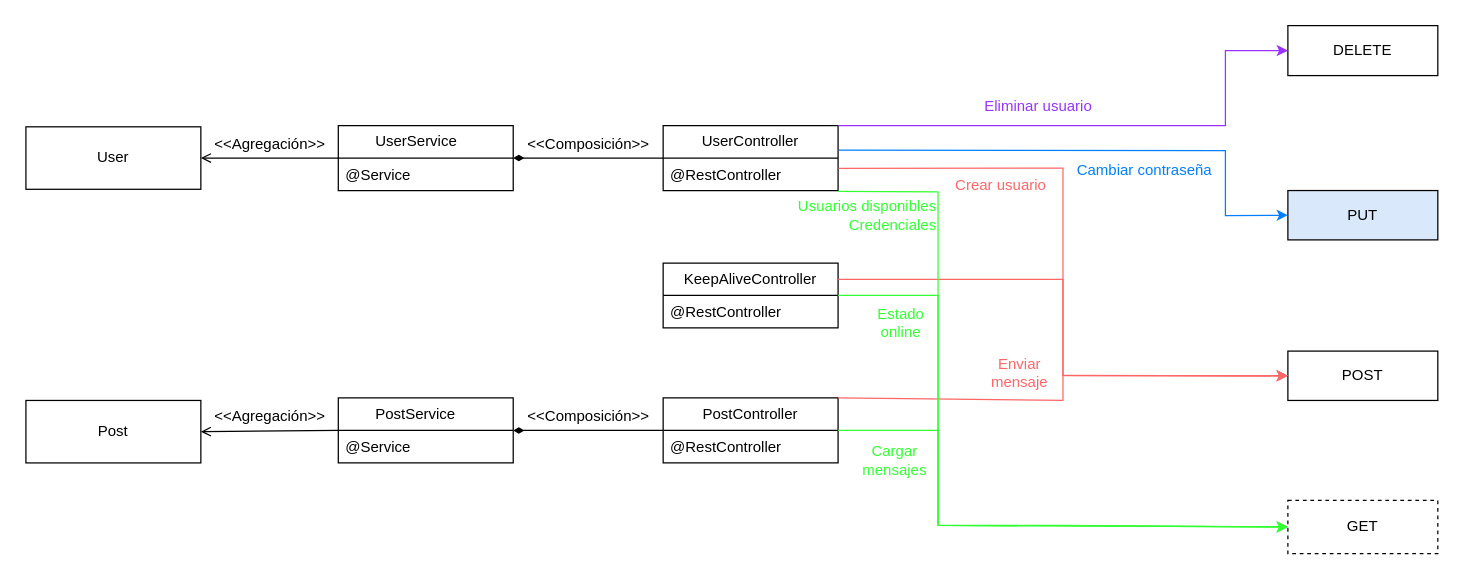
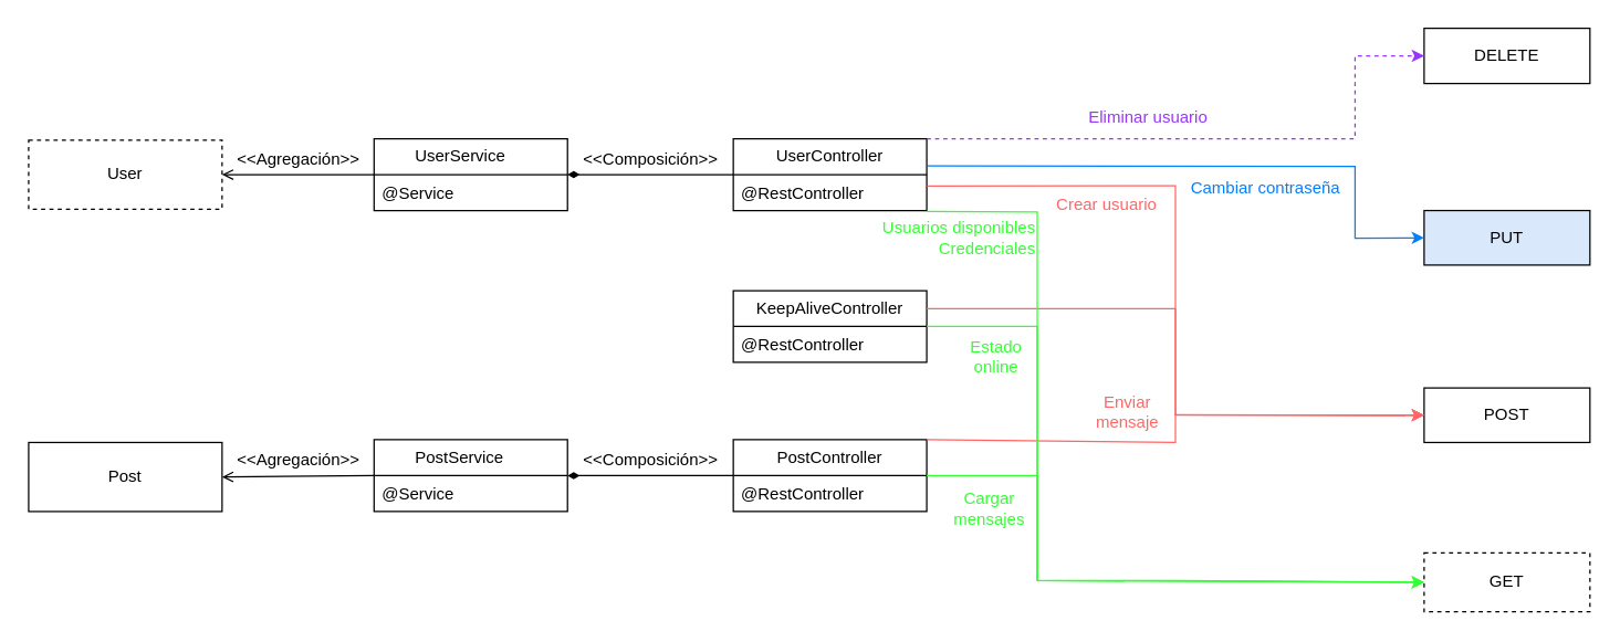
  <mxCell id="0" />
  <mxCell id="1" parent="0" />
  <mxCell id="2" value="UserService&lt;span style=&quot;white-space: pre;&quot;&gt;&#09;&lt;/span&gt;" style="swimlane;fontStyle=0;childLayout=stackLayout;horizontal=1;startSize=26;fillColor=none;horizontalStack=0;resizeParent=1;resizeParentMax=0;resizeLast=0;collapsible=1;marginBottom=0;whiteSpace=wrap;html=1;" parent="1" vertex="1"><mxGeometry x="270" y="100" width="140" height="52" as="geometry" /></mxCell>
  <mxCell id="3" value="@Service" style="text;strokeColor=none;fillColor=none;align=left;verticalAlign=top;spacingLeft=4;spacingRight=4;overflow=hidden;rotatable=0;points=[[0,0.5],[1,0.5]];portConstraint=eastwest;whiteSpace=wrap;html=1;" parent="2" vertex="1"><mxGeometry y="26" width="140" height="26" as="geometry" /></mxCell>
  <mxCell id="4" value="KeepAliveController" style="swimlane;fontStyle=0;childLayout=stackLayout;horizontal=1;startSize=26;fillColor=none;horizontalStack=0;resizeParent=1;resizeParentMax=0;resizeLast=0;collapsible=1;marginBottom=0;whiteSpace=wrap;html=1;" parent="1" vertex="1"><mxGeometry x="530" y="210" width="140" height="52" as="geometry"><mxRectangle x="110" y="360" width="140" height="30" as="alternateBounds" /></mxGeometry></mxCell>
  <mxCell id="5" value="@RestController" style="text;strokeColor=none;fillColor=none;align=left;verticalAlign=top;spacingLeft=4;spacingRight=4;overflow=hidden;rotatable=0;points=[[0,0.5],[1,0.5]];portConstraint=eastwest;whiteSpace=wrap;html=1;" parent="4" vertex="1"><mxGeometry y="26" width="140" height="26" as="geometry" /></mxCell>
  <mxCell id="6" value="UserController" style="swimlane;fontStyle=0;childLayout=stackLayout;horizontal=1;startSize=26;fillColor=none;horizontalStack=0;resizeParent=1;resizeParentMax=0;resizeLast=0;collapsible=1;marginBottom=0;whiteSpace=wrap;html=1;" parent="1" vertex="1"><mxGeometry x="530" y="100" width="140" height="52" as="geometry" /></mxCell>
  <mxCell id="7" value="@RestController" style="text;strokeColor=none;fillColor=none;align=left;verticalAlign=top;spacingLeft=4;spacingRight=4;overflow=hidden;rotatable=0;points=[[0,0.5],[1,0.5]];portConstraint=eastwest;whiteSpace=wrap;html=1;" parent="6" vertex="1"><mxGeometry y="26" width="140" height="26" as="geometry" /></mxCell>
  <mxCell id="8" value="PostService&lt;span style=&quot;white-space: pre;&quot;&gt;&#09;&lt;/span&gt;" style="swimlane;fontStyle=0;childLayout=stackLayout;horizontal=1;startSize=26;fillColor=none;horizontalStack=0;resizeParent=1;resizeParentMax=0;resizeLast=0;collapsible=1;marginBottom=0;whiteSpace=wrap;html=1;" parent="1" vertex="1"><mxGeometry x="270" y="318" width="140" height="52" as="geometry" /></mxCell>
  <mxCell id="9" value="@Service" style="text;strokeColor=none;fillColor=none;align=left;verticalAlign=top;spacingLeft=4;spacingRight=4;overflow=hidden;rotatable=0;points=[[0,0.5],[1,0.5]];portConstraint=eastwest;whiteSpace=wrap;html=1;" parent="8" vertex="1"><mxGeometry y="26" width="140" height="26" as="geometry" /></mxCell>
  <mxCell id="10" value="PostController" style="swimlane;fontStyle=0;childLayout=stackLayout;horizontal=1;startSize=26;fillColor=none;horizontalStack=0;resizeParent=1;resizeParentMax=0;resizeLast=0;collapsible=1;marginBottom=0;whiteSpace=wrap;html=1;" parent="1" vertex="1"><mxGeometry x="530" y="318" width="140" height="52" as="geometry" /></mxCell>
  <mxCell id="11" value="@RestController" style="text;strokeColor=none;fillColor=none;align=left;verticalAlign=top;spacingLeft=4;spacingRight=4;overflow=hidden;rotatable=0;points=[[0,0.5],[1,0.5]];portConstraint=eastwest;whiteSpace=wrap;html=1;" parent="10" vertex="1"><mxGeometry y="26" width="140" height="26" as="geometry" /></mxCell>
  <mxCell id="12" value="Post" style="html=1;whiteSpace=wrap;" parent="1" vertex="1"><mxGeometry x="20" y="320" width="140" height="50" as="geometry" /></mxCell>
- <mxCell id="13" value="User" style="html=1;whiteSpace=wrap;" parent="1" vertex="1"><mxGeometry x="20" y="101" width="140" height="50" as="geometry" /></mxCell>
+ <mxCell id="13" value="User" style="html=1;whiteSpace=wrap;dashed=1;" parent="1" vertex="1"><mxGeometry x="20" y="101" width="140" height="50" as="geometry" /></mxCell>
  <mxCell id="14" value="PUT" style="rounded=0;whiteSpace=wrap;html=1;fillColor=#dae8fc;" parent="1" vertex="1"><mxGeometry x="1030" y="152" width="120" height="39.5" as="geometry" /></mxCell>
  <mxCell id="15" value="POST" style="rounded=0;whiteSpace=wrap;html=1;" parent="1" vertex="1"><mxGeometry x="1030" y="280.5" width="120" height="39.5" as="geometry" /></mxCell>
  <mxCell id="16" value="GET" style="rounded=0;whiteSpace=wrap;html=1;dashed=1;" parent="1" vertex="1"><mxGeometry x="1030" y="400" width="120" height="42.5" as="geometry" /></mxCell>
  <mxCell id="17" value="DELETE" style="rounded=0;whiteSpace=wrap;html=1;" parent="1" vertex="1"><mxGeometry x="1030" y="20" width="120" height="40" as="geometry" /></mxCell>
  <mxCell id="18" value="" style="endArrow=none;html=1;rounded=0;entryX=0;entryY=0.5;entryDx=0;entryDy=0;exitX=1;exitY=0.5;exitDx=0;exitDy=0;startArrow=open;startFill=0;endFill=0;" parent="1" source="13" target="2" edge="1"><mxGeometry width="50" height="50" relative="1" as="geometry"><mxPoint x="200" y="180" as="sourcePoint" /><mxPoint x="250" y="130" as="targetPoint" /></mxGeometry></mxCell>
  <mxCell id="19" value="" style="endArrow=none;html=1;rounded=0;entryX=0;entryY=0.5;entryDx=0;entryDy=0;exitX=1;exitY=0.5;exitDx=0;exitDy=0;startArrow=diamondThin;startFill=1;endFill=0;" parent="1" source="2" target="6" edge="1"><mxGeometry width="50" height="50" relative="1" as="geometry"><mxPoint x="260" y="136" as="sourcePoint" /><mxPoint x="300" y="136" as="targetPoint" /></mxGeometry></mxCell>
  <mxCell id="20" value="" style="endArrow=none;html=1;rounded=0;entryX=0;entryY=0.5;entryDx=0;entryDy=0;exitX=1;exitY=0.5;exitDx=0;exitDy=0;endFill=0;startArrow=open;startFill=0;" parent="1" source="12" target="8" edge="1"><mxGeometry width="50" height="50" relative="1" as="geometry"><mxPoint x="230" y="306" as="sourcePoint" /><mxPoint x="270" y="306" as="targetPoint" /></mxGeometry></mxCell>
  <mxCell id="21" value="" style="endArrow=none;html=1;rounded=0;entryX=0;entryY=0.5;entryDx=0;entryDy=0;exitX=1;exitY=0.5;exitDx=0;exitDy=0;startArrow=diamondThin;startFill=1;endFill=0;endSize=7;" parent="1" source="8" target="10" edge="1"><mxGeometry width="50" height="50" relative="1" as="geometry"><mxPoint x="430" y="306" as="sourcePoint" /><mxPoint x="470" y="306" as="targetPoint" /></mxGeometry></mxCell>
  <mxCell id="22" value="" style="endArrow=classic;html=1;rounded=0;entryX=0;entryY=0.5;entryDx=0;entryDy=0;exitX=1.002;exitY=0.314;exitDx=0;exitDy=0;strokeColor=#FF6666;exitPerimeter=0;" parent="1" source="7" target="15" edge="1"><mxGeometry width="50" height="50" relative="1" as="geometry"><mxPoint x="690" y="70" as="sourcePoint" /><mxPoint x="750" y="160" as="targetPoint" /><Array as="points"><mxPoint x="850" y="134" /><mxPoint x="850" y="300" /></Array></mxGeometry></mxCell>
- <mxCell id="23" value="" style="endArrow=classic;html=1;rounded=0;entryX=0;entryY=0.5;entryDx=0;entryDy=0;exitX=1;exitY=0;exitDx=0;exitDy=0;strokeColor=#9933FF;" parent="1" source="6" target="17" edge="1"><mxGeometry width="50" height="50" relative="1" as="geometry"><mxPoint x="520" y="220" as="sourcePoint" /><mxPoint x="750" y="160" as="targetPoint" /><Array as="points"><mxPoint x="980" y="100" /><mxPoint x="980" y="40" /></Array></mxGeometry></mxCell>
+ <mxCell id="23" value="" style="endArrow=classic;html=1;rounded=0;entryX=0;entryY=0.5;entryDx=0;entryDy=0;exitX=1;exitY=0;exitDx=0;exitDy=0;strokeColor=#9933FF;dashed=1;" parent="1" source="6" target="17" edge="1"><mxGeometry width="50" height="50" relative="1" as="geometry"><mxPoint x="520" y="220" as="sourcePoint" /><mxPoint x="750" y="160" as="targetPoint" /><Array as="points"><mxPoint x="980" y="100" /><mxPoint x="980" y="40" /></Array></mxGeometry></mxCell>
  <mxCell id="24" value="" style="endArrow=classic;html=1;rounded=0;entryX=0;entryY=0.5;entryDx=0;entryDy=0;strokeColor=#007FFF;exitX=1.005;exitY=0.378;exitDx=0;exitDy=0;exitPerimeter=0;" parent="1" source="6" target="14" edge="1"><mxGeometry width="50" height="50" relative="1" as="geometry"><mxPoint x="700" y="70" as="sourcePoint" /><mxPoint x="750" y="160" as="targetPoint" /><Array as="points"><mxPoint x="980" y="120" /><mxPoint x="980" y="172" /></Array></mxGeometry></mxCell>
  <mxCell id="25" value="" style="endArrow=classic;html=1;rounded=0;exitX=1;exitY=0;exitDx=0;exitDy=0;entryX=0;entryY=0.5;entryDx=0;entryDy=0;strokeColor=#FF6666;" parent="1" source="10" target="15" edge="1"><mxGeometry width="50" height="50" relative="1" as="geometry"><mxPoint x="550" y="340" as="sourcePoint" /><mxPoint x="600" y="290" as="targetPoint" /><Array as="points"><mxPoint x="850" y="320" /><mxPoint x="850" y="300" /></Array></mxGeometry></mxCell>
  <mxCell id="26" value="" style="endArrow=classic;html=1;rounded=0;entryX=0;entryY=0.5;entryDx=0;entryDy=0;exitX=1;exitY=0.5;exitDx=0;exitDy=0;strokeColor=#33FF33;" parent="1" source="10" target="16" edge="1"><mxGeometry width="50" height="50" relative="1" as="geometry"><mxPoint x="550" y="340" as="sourcePoint" /><mxPoint x="600" y="290" as="targetPoint" /><Array as="points"><mxPoint x="750" y="344" /><mxPoint x="750" y="420" /></Array></mxGeometry></mxCell>
  <mxCell id="27" value="" style="endArrow=classic;html=1;rounded=0;entryX=0;entryY=0.5;entryDx=0;entryDy=0;exitX=1;exitY=0.25;exitDx=0;exitDy=0;strokeColor=#FF6666;" parent="1" source="4" target="15" edge="1"><mxGeometry width="50" height="50" relative="1" as="geometry"><mxPoint x="450" y="300" as="sourcePoint" /><mxPoint x="500" y="250" as="targetPoint" /><Array as="points"><mxPoint x="770" y="223" /><mxPoint x="850" y="223" /><mxPoint x="850" y="300" /></Array></mxGeometry></mxCell>
  <mxCell id="28" value="&amp;lt;&amp;lt;Agregación&amp;gt;&amp;gt;" style="text;html=1;align=center;verticalAlign=middle;resizable=0;points=[];autosize=1;strokeColor=none;fillColor=none;" parent="1" vertex="1"><mxGeometry x="160" y="100" width="110" height="30" as="geometry" /></mxCell>
  <mxCell id="29" value="&amp;lt;&amp;lt;Agregación&amp;gt;&amp;gt;" style="text;html=1;align=center;verticalAlign=middle;resizable=0;points=[];autosize=1;strokeColor=none;fillColor=none;" parent="1" vertex="1"><mxGeometry x="160" y="318" width="110" height="30" as="geometry" /></mxCell>
  <mxCell id="30" value="&amp;lt;&amp;lt;Composición&amp;gt;&amp;gt;" style="text;html=1;align=center;verticalAlign=middle;resizable=0;points=[];autosize=1;strokeColor=none;fillColor=none;" parent="1" vertex="1"><mxGeometry x="410" y="318" width="120" height="30" as="geometry" /></mxCell>
  <mxCell id="31" value="&amp;lt;&amp;lt;Composición&amp;gt;&amp;gt;" style="text;html=1;align=center;verticalAlign=middle;resizable=0;points=[];autosize=1;strokeColor=none;fillColor=none;" parent="1" vertex="1"><mxGeometry x="410" y="100" width="120" height="30" as="geometry" /></mxCell>
  <mxCell id="32" value="" style="endArrow=classic;html=1;rounded=0;entryX=0;entryY=0.5;entryDx=0;entryDy=0;exitX=1;exitY=0.5;exitDx=0;exitDy=0;strokeColor=#33FF33;" edge="1" parent="1" source="4" target="16"><mxGeometry width="50" height="50" relative="1" as="geometry"><mxPoint x="690" y="230" as="sourcePoint" /><mxPoint x="690" y="210" as="targetPoint" /><Array as="points"><mxPoint x="750" y="236" /><mxPoint x="750" y="420" /></Array></mxGeometry></mxCell>
  <mxCell id="33" value="" style="endArrow=classic;html=1;rounded=0;entryX=0;entryY=0.5;entryDx=0;entryDy=0;exitX=0.998;exitY=1.028;exitDx=0;exitDy=0;strokeColor=#33FF33;exitPerimeter=0;" edge="1" parent="1" source="7" target="16"><mxGeometry width="50" height="50" relative="1" as="geometry"><mxPoint x="640" y="260" as="sourcePoint" /><mxPoint x="690" y="210" as="targetPoint" /><Array as="points"><mxPoint x="750" y="153" /><mxPoint x="750" y="420" /><mxPoint x="850" y="420" /></Array></mxGeometry></mxCell>
  <mxCell id="34" value="Eliminar usuario" style="text;html=1;align=center;verticalAlign=middle;resizable=0;points=[];autosize=1;strokeColor=none;fillColor=none;fontColor=#9933FF;" vertex="1" parent="1"><mxGeometry x="775" y="70" width="110" height="30" as="geometry" /></mxCell>
  <mxCell id="35" value="Cambiar contraseña" style="text;html=1;align=center;verticalAlign=middle;resizable=0;points=[];autosize=1;strokeColor=none;fillColor=none;fontColor=#007FFF;" vertex="1" parent="1"><mxGeometry x="850" y="121" width="130" height="30" as="geometry" /></mxCell>
  <mxCell id="36" value="Crear usuario" style="text;html=1;align=center;verticalAlign=middle;resizable=0;points=[];autosize=1;strokeColor=none;fillColor=none;fontColor=#FF6666;" vertex="1" parent="1"><mxGeometry x="750" y="133" width="100" height="30" as="geometry" /></mxCell>
  <mxCell id="37" value="Estado&lt;br&gt;online" style="text;html=1;align=center;verticalAlign=middle;resizable=0;points=[];autosize=1;strokeColor=none;fillColor=none;fontColor=#33FF33;" vertex="1" parent="1"><mxGeometry x="690" y="238" width="60" height="40" as="geometry" /></mxCell>
  <mxCell id="38" value="Usuarios disponibles&lt;br&gt;Credenciales" style="text;html=1;align=right;verticalAlign=middle;resizable=0;points=[];autosize=1;strokeColor=none;fillColor=none;fontColor=#33FF33;" vertex="1" parent="1"><mxGeometry x="620" y="152" width="130" height="40" as="geometry" /></mxCell>
  <mxCell id="39" value="Cargar&lt;br&gt;mensajes" style="text;html=1;align=center;verticalAlign=middle;resizable=0;points=[];autosize=1;strokeColor=none;fillColor=none;fontColor=#33FF33;" vertex="1" parent="1"><mxGeometry x="680" y="348" width="70" height="40" as="geometry" /></mxCell>
  <mxCell id="40" value="Enviar&lt;br&gt;mensaje" style="text;html=1;align=center;verticalAlign=middle;resizable=0;points=[];autosize=1;strokeColor=none;fillColor=none;fontColor=#FF6666;" vertex="1" parent="1"><mxGeometry x="780" y="278" width="70" height="40" as="geometry" /></mxCell>
